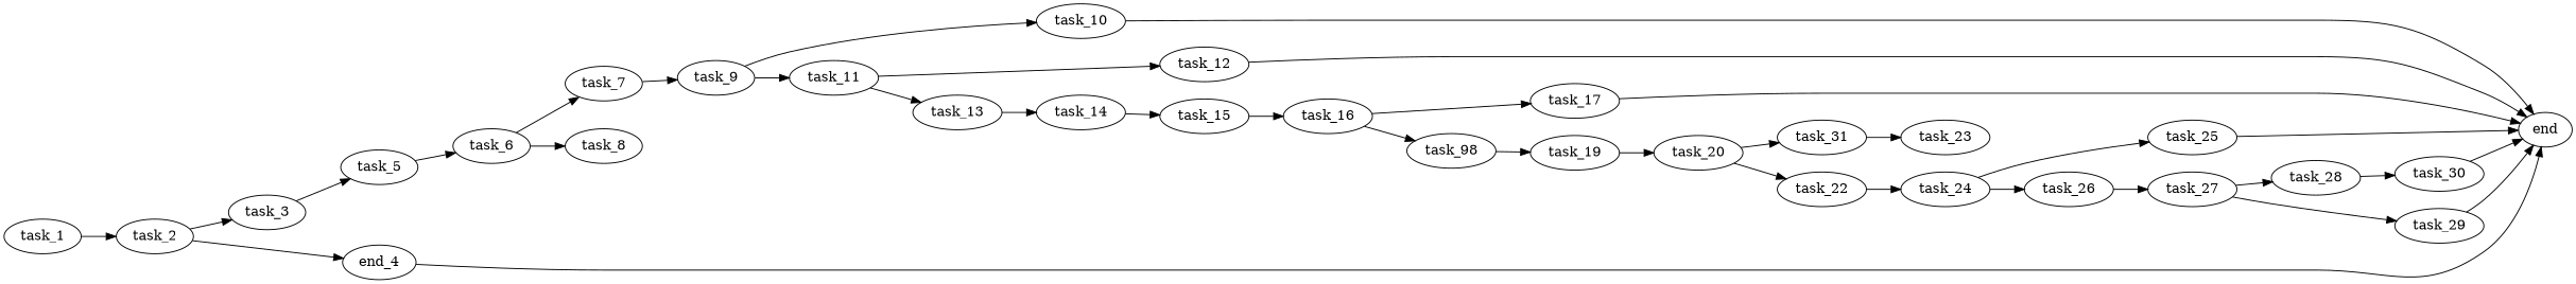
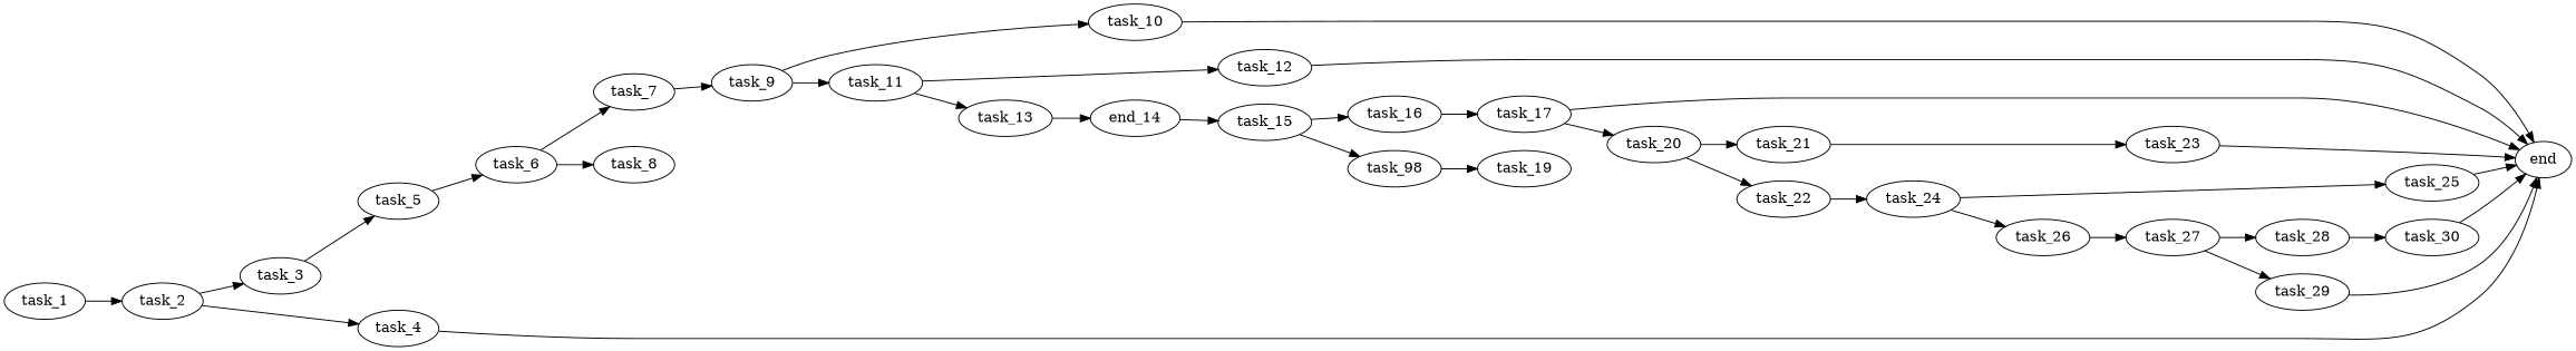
  digraph {
    rankdir=LR
    task_1
    task_2
    task_3
-   task_4 [label=end_4]
+   task_4
    task_5
    end
    task_6
    task_7
    task_8
    task_9
    task_10
    task_11
    task_12
    task_13
-   task_14
+   task_14 [label=end_14]
    task_15
    task_16
    task_17
    n19 [label=task_98]
    task_19
    task_20
-   task_21 [label=task_31]
+   task_21
    task_22
    task_23
    task_24
    task_25
    task_26
    task_27
    task_28
    task_29
    task_30
    task_1 -> task_2
    task_2 -> task_3
    task_2 -> task_4
    task_3 -> task_5
    task_4 -> end
    task_5 -> task_6
    task_6 -> task_7
    task_6 -> task_8
    task_7 -> task_9
    task_9 -> task_10
    task_9 -> task_11
    task_10 -> end
    task_11 -> task_12
    task_11 -> task_13
    task_12 -> end
    task_13 -> task_14
    task_14 -> task_15
    task_15 -> task_16
    task_16 -> task_17
-   task_16 -> n19
+   task_15 -> n19
    task_17 -> end
    n19 -> task_19
-   task_19 -> task_20
+   task_17 -> task_20
    task_20 -> task_21
    task_20 -> task_22
    task_21 -> task_23
    task_22 -> task_24
+   task_23 -> end
    task_24 -> task_25
    task_24 -> task_26
    task_25 -> end
    task_26 -> task_27
    task_27 -> task_28
    task_27 -> task_29
    task_28 -> task_30
    task_29 -> end
    task_30 -> end
  }
